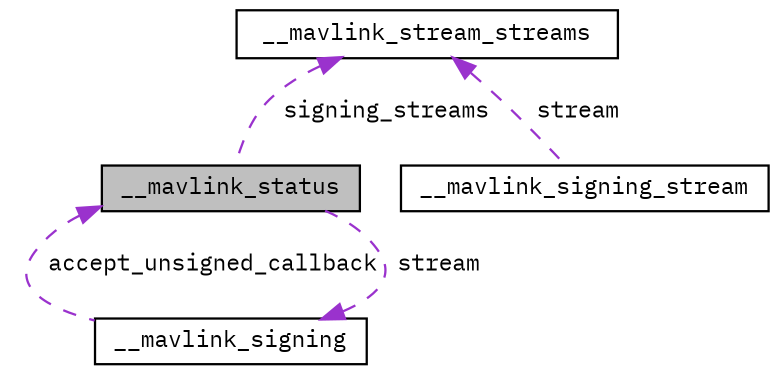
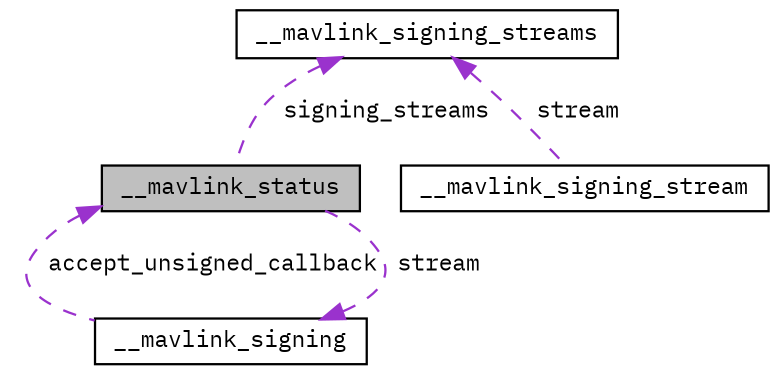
  digraph {
    fontname="IBM Plex Mono"
    node [color=black fillcolor=white fontname="IBM Plex Mono" fontsize=10 shape=record style=filled]
    edge [color=darkorchid3 dir=back fontname="IBM Plex Mono" fontsize=10 labelfontname=Helvetica labelfontsize=10 style=dashed]
    n1 [fillcolor=grey75 fontcolor=black height=0.2 label=__mavlink_status width=0.4]
    n2 [height=0.2 label=__mavlink_signing width=0.4]
-   n3 [height=0.2 label=__mavlink_stream_streams width=0.4]
+   n3 [height=0.2 label=__mavlink_signing_streams width=0.4]
    n4 [height=0.2 label=__mavlink_signing_stream width=0.4]
    n1 -> n2 [label=" accept_unsigned_callback"]
    n2 -> n1 [label=" stream"]
    n3 -> n1 [label=" signing_streams"]
    n3 -> n4 [label=" stream"]
  }
